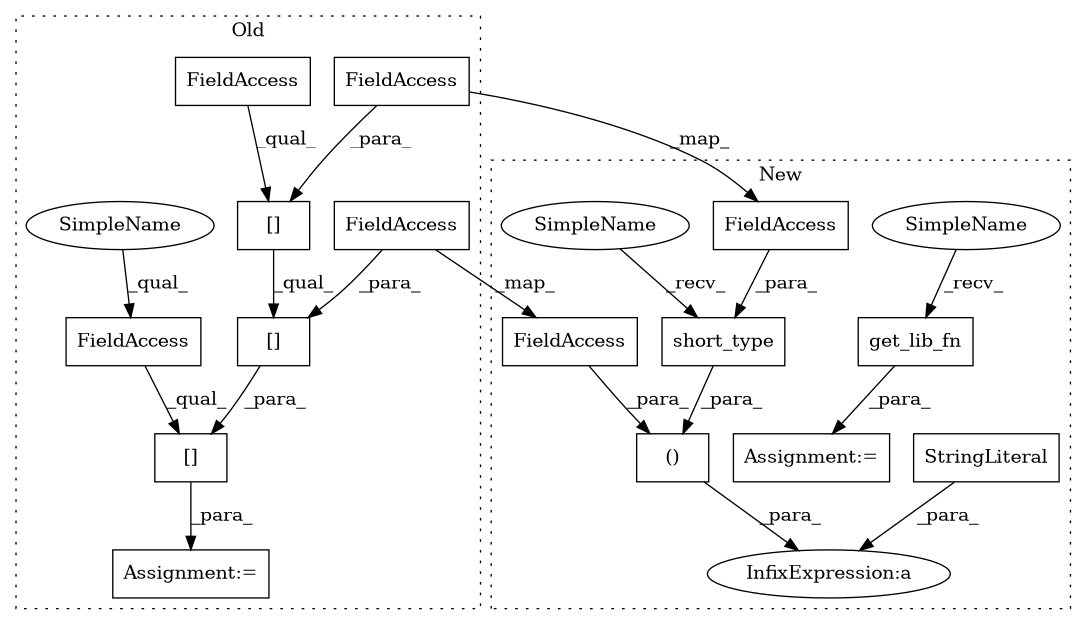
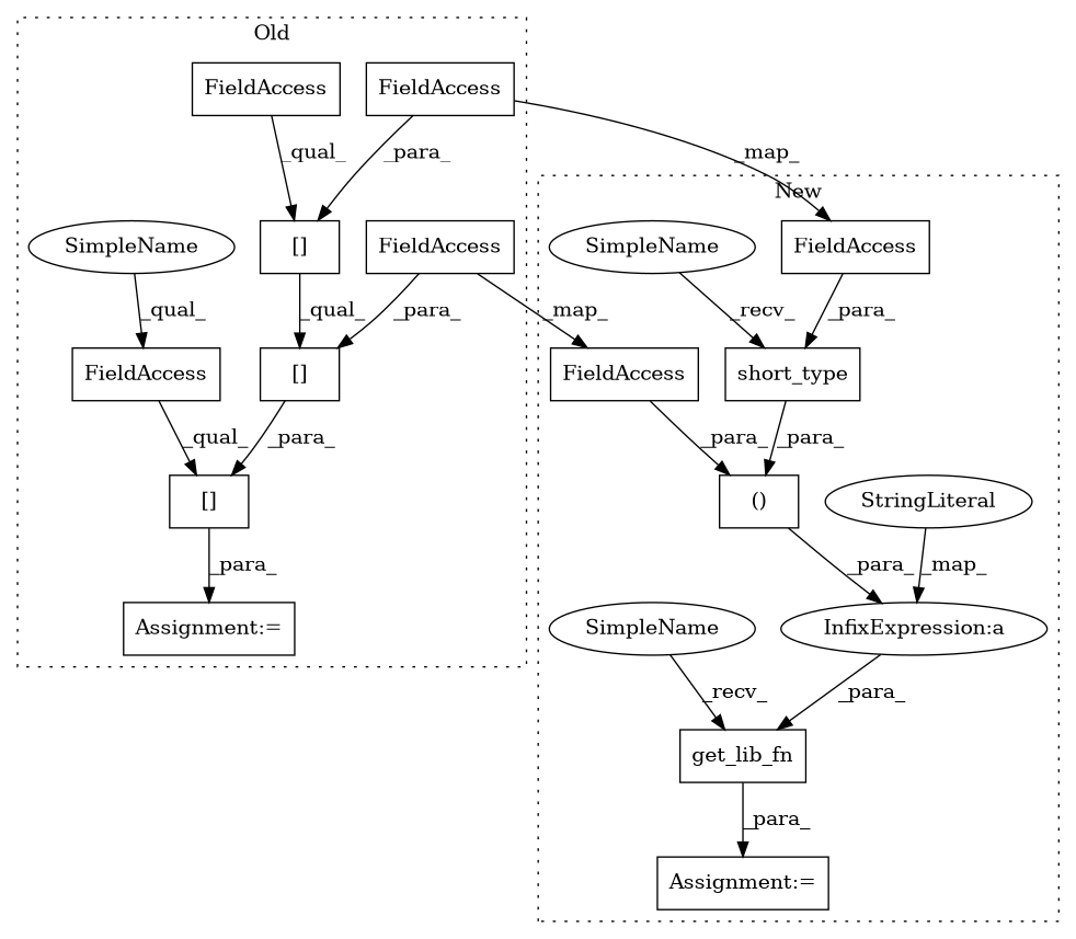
  digraph {
    node [a=22 l=13 s=2087 shape=box]
    n1 [a=2 l="13,1" label="[]" s="2087,2150"]
    n2 [l=12 label=FieldAccess]
    n3 [a=2 l="36,1" label="[]" s="2100,2149"]
    n4 [label=FieldAccess s=2136]
    n5 [a=2 l="21,1" label="[]" s="2100,2134"]
    n6 [l=20 label=FieldAccess s=2100]
    n7 [label=FieldAccess s=2121]
    n8 [a=7 l=1 label="Assignment:=" s=2086]
    n9 [a=42 l=3 label=SimpleName shape=ellipse]
    n10 [a=32 l="11,1" label=short_type s="1144,1168"]
    n11 [a=106 l=57 label="()" s=1138]
    n12 [a=27 l=8 label="InfixExpression:a" s=1130 shape=ellipse]
-   n13 [a=45 l=19 label=StringLiteral s=1111]
+   n13 [a=45 l=19 label=StringLiteral s=1111 shape=ellipse]
    n14 [a=32 l="11,2" label=get_lib_fn s="1100,1195"]
    n15 [label=FieldAccess s=1182]
    n16 [label=FieldAccess s=1155]
    n17 [a=7 l=1 label="Assignment:=" s=1093]
    n18 [a=42 l=5 label=SimpleName s=1138 shape=ellipse]
    n19 [a=42 l=5 label=SimpleName s=1094 shape=ellipse]
    subgraph cluster_1 {
      label=Old
      style=dotted
      n1
      n2
      n3
      n4
      n5
      n6
      n7
      n8
      n9
    }
    subgraph cluster_2 {
      label=New
      style=dotted
      n10
      n11
      n12
      n13
      n14
      n15
      n16
      n17
      n18
      n19
    }
    n1 -> n8 [label=_para_]
    n2 -> n1 [label=_qual_]
    n3 -> n1 [label=_para_]
    n4 -> n3 [label=_para_]
    n4 -> n15 [label=_map_]
    n5 -> n3 [label=_qual_]
    n6 -> n5 [label=_qual_]
    n7 -> n5 [label=_para_]
    n7 -> n16 [label=_map_]
    n9 -> n2 [label=_qual_]
    n10 -> n11 [label=_para_]
    n11 -> n12 [label=_para_]
-   n13 -> n12 [label=_para_]
+   n12 -> n14 [label=_para_]
+   n13 -> n12 [label=_map_]
    n14 -> n17 [label=_para_]
    n15 -> n11 [label=_para_]
    n16 -> n10 [label=_para_]
    n18 -> n10 [label=_recv_]
    n19 -> n14 [label=_recv_]
  }
